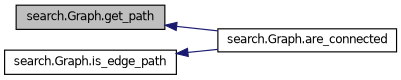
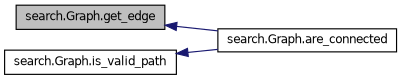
  digraph {
    rankdir=LR
    node [color=black fillcolor=white fontname=Helvetica fontsize=10 shape=record style=filled]
    edge [color=midnightblue dir=back fontname=Helvetica fontsize=10 labelfontname=Helvetica labelfontsize=10 style=solid]
-   n1 [fillcolor=grey75 fontcolor=black height=0.2 label="search.Graph.get_path" width=0.4]
+   n1 [fillcolor=grey75 fontcolor=black height=0.2 label="search.Graph.get_edge" width=0.4]
    n2 [height=0.2 label="search.Graph.are_connected" width=0.4]
-   n3 [height=0.2 label="search.Graph.is_edge_path" width=0.4]
+   n3 [height=0.2 label="search.Graph.is_valid_path" width=0.4]
    n1 -> n2
    n3 -> n2
  }
